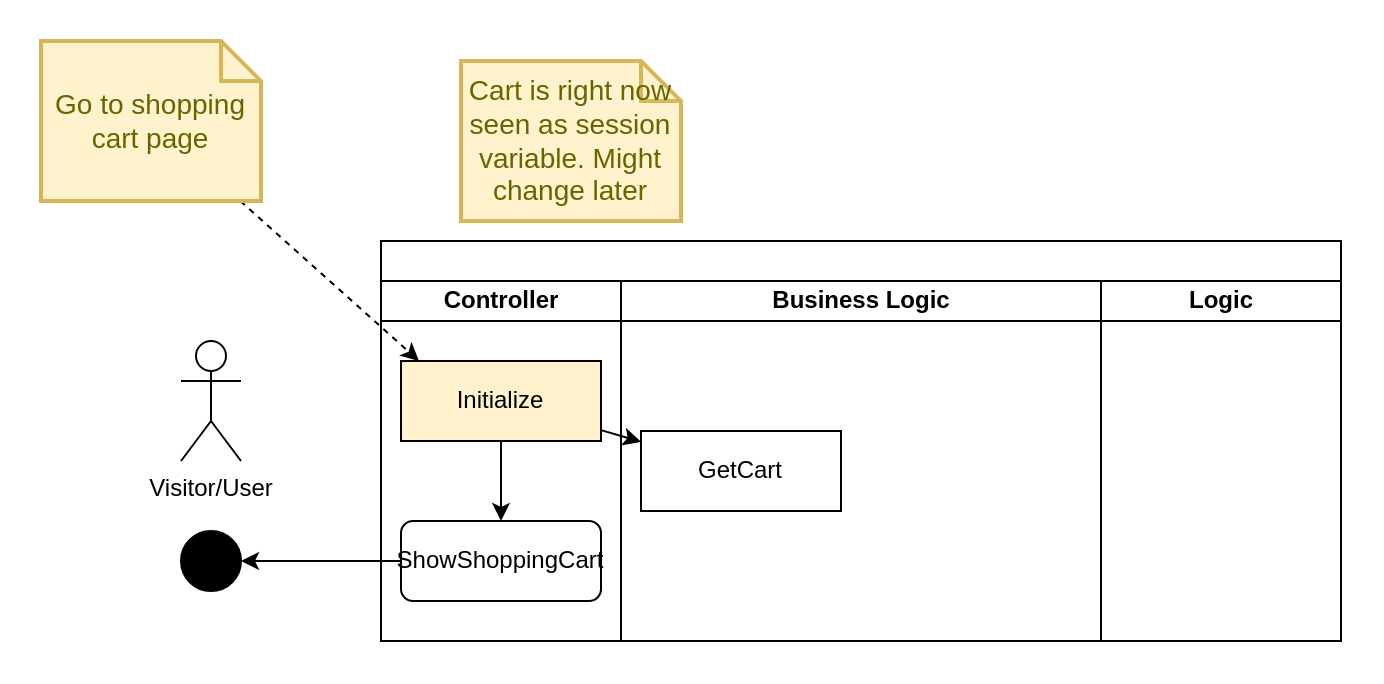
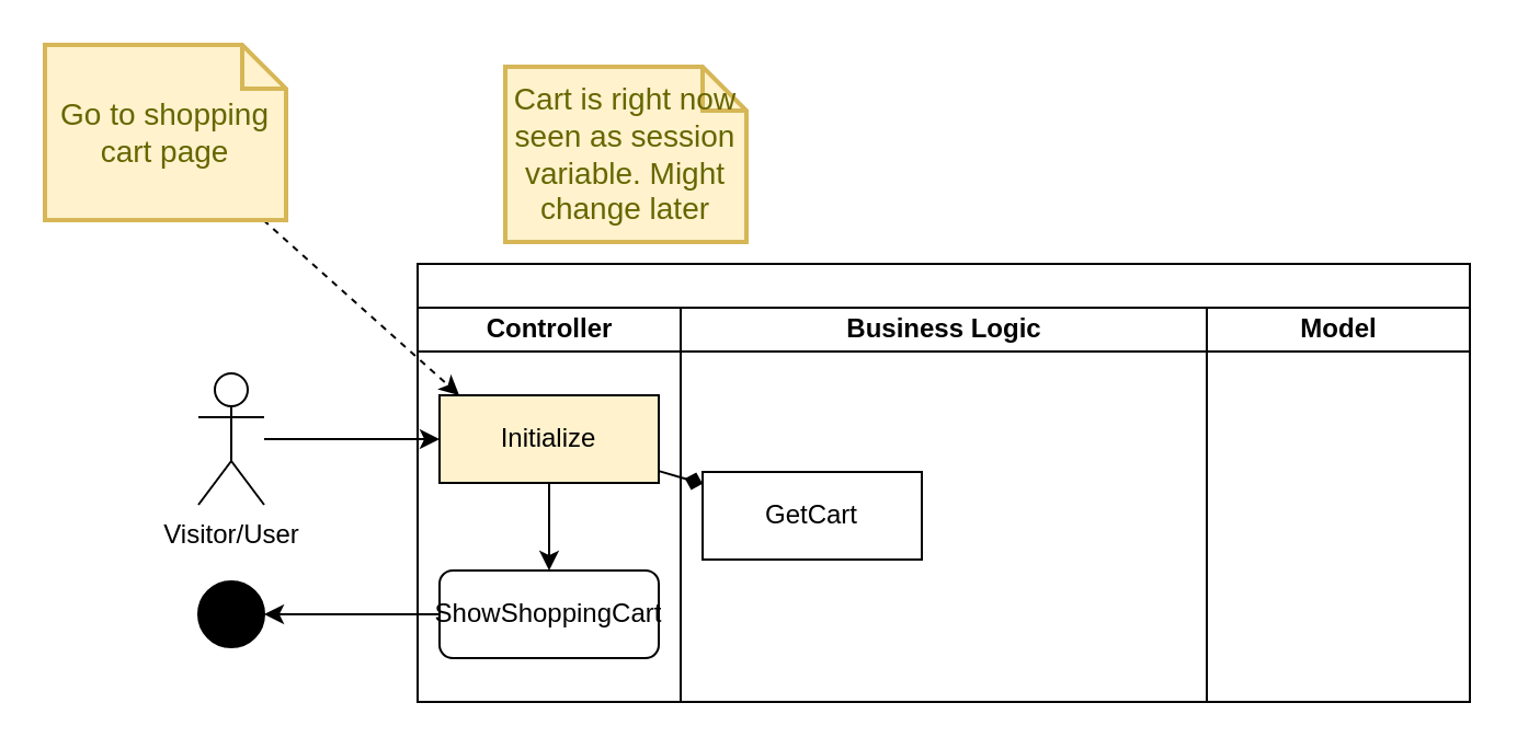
  <mxCell id="0" />
  <mxCell id="1" parent="0" />
  <mxCell id="2" value="" style="swimlane;childLayout=stackLayout;resizeParent=1;resizeParentMax=0;startSize=20;html=1;" parent="1" vertex="1"><mxGeometry x="190" y="120" width="480" height="200" as="geometry" /></mxCell>
  <mxCell id="3" value="Controller" style="swimlane;startSize=20;html=1;" parent="2" vertex="1"><mxGeometry y="20" width="120" height="180" as="geometry" /></mxCell>
  <mxCell id="4" value="" style="edgeStyle=none;html=1;" parent="3" source="5" edge="1"><mxGeometry relative="1" as="geometry"><mxPoint x="60.0" y="120" as="targetPoint" /></mxGeometry></mxCell>
  <mxCell id="5" value="Initialize" style="rounded=0;whiteSpace=wrap;html=1;fillColor=#fff2cc;" parent="3" vertex="1"><mxGeometry x="10" y="40" width="100" height="40" as="geometry" /></mxCell>
  <mxCell id="6" value="ShowShoppingCart" style="whiteSpace=wrap;html=1;rounded=1;" parent="3" vertex="1"><mxGeometry x="10.0" y="120" width="100" height="40" as="geometry" /></mxCell>
  <mxCell id="7" value="Business Logic" style="swimlane;startSize=20;html=1;" parent="2" vertex="1"><mxGeometry x="120" y="20" width="240" height="180" as="geometry" /></mxCell>
  <mxCell id="8" value="GetCart" style="rounded=0;whiteSpace=wrap;html=1;" parent="7" vertex="1"><mxGeometry x="10.0" y="75" width="100" height="40" as="geometry" /></mxCell>
- <mxCell id="9" value="Logic" style="swimlane;startSize=20;html=1;" parent="2" vertex="1"><mxGeometry x="360" y="20" width="120" height="180" as="geometry" /></mxCell>
- <mxCell id="10" value="" style="edgeStyle=none;html=1;" parent="2" source="5" target="8" edge="1"><mxGeometry relative="1" as="geometry"><mxPoint x="110.0" y="160" as="sourcePoint" /></mxGeometry></mxCell>
+ <mxCell id="9" value="Model" style="swimlane;startSize=20;html=1;" parent="2" vertex="1"><mxGeometry x="360" y="20" width="120" height="180" as="geometry" /></mxCell>
+ <mxCell id="10" value="" style="edgeStyle=none;html=1;endArrow=diamond;" parent="2" source="5" target="8" edge="1"><mxGeometry relative="1" as="geometry"><mxPoint x="110.0" y="160" as="sourcePoint" /></mxGeometry></mxCell>
+ <mxCell id="11" style="edgeStyle=none;html=1;" parent="1" source="12" target="5" edge="1"><mxGeometry relative="1" as="geometry" /></mxCell>
  <mxCell id="12" value="Visitor/User" style="shape=umlActor;verticalLabelPosition=bottom;verticalAlign=top;html=1;outlineConnect=0;" parent="1" vertex="1"><mxGeometry x="90" y="170" width="30" height="60" as="geometry" /></mxCell>
  <mxCell id="13" value="" style="ellipse;fillColor=strokeColor;fontSize=15;" parent="1" vertex="1"><mxGeometry x="90" y="265" width="30" height="30" as="geometry" /></mxCell>
  <mxCell id="14" style="edgeStyle=orthogonalEdgeStyle;html=1;fontSize=15;" parent="1" source="6" target="13" edge="1"><mxGeometry relative="1" as="geometry" /></mxCell>
  <mxCell id="15" style="edgeStyle=none;html=1;dashed=1;" parent="1" source="16" edge="1"><mxGeometry relative="1" as="geometry"><mxPoint x="209" y="180" as="targetPoint" /></mxGeometry></mxCell>
  <mxCell id="16" value="Go to shopping cart page" style="shape=note;strokeWidth=2;fontSize=14;size=20;whiteSpace=wrap;html=1;fillColor=#fff2cc;strokeColor=#d6b656;fontColor=#666600;" parent="1" vertex="1"><mxGeometry x="20" y="20" width="110.0" height="80" as="geometry" /></mxCell>
  <mxCell id="17" value="Cart is right now seen as session variable. Might change later" style="shape=note;strokeWidth=2;fontSize=14;size=20;whiteSpace=wrap;html=1;fillColor=#fff2cc;strokeColor=#d6b656;fontColor=#666600;" vertex="1" parent="1"><mxGeometry x="230" y="30" width="110.0" height="80" as="geometry" /></mxCell>
